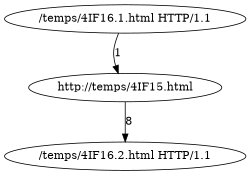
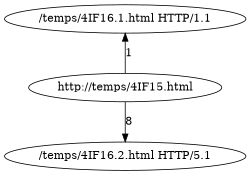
  digraph {
    n1 [label="/temps/4IF16.1.html HTTP/1.1"]
    n2 [label="http://temps/4IF15.html"]
-   n3 [label="/temps/4IF16.2.html HTTP/1.1"]
-   n1 -> n2 [label=1]
+   n3 [label="/temps/4IF16.2.html HTTP/5.1"]
+   n2 -> n1 [label=1]
    n2 -> n3 [label=8]
  }
